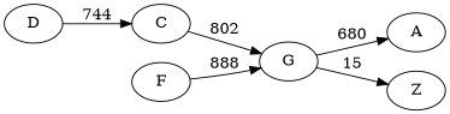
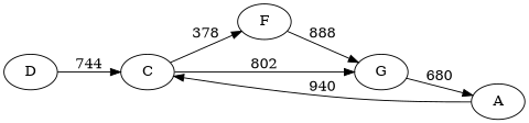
  digraph {
    rankdir=LR
    D
    C
    A
    F
    G
-   Z
    D -> C [label=744]
+   C -> F [label=378]
    C -> G [label=802]
+   A -> C [label=940]
    F -> G [label=888]
    G -> A [label=680]
-   G -> Z [label=15]
  }
